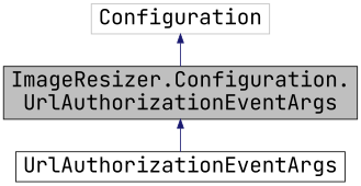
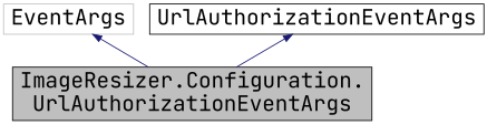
  digraph {
    fontname="JetBrains Mono"
    node [color=black fillcolor=white fontname="JetBrains Mono" fontsize=24 shape=record style=filled]
    edge [color=midnightblue dir=back fontname="JetBrains Mono" fontsize=24 labelfontname=Helvetica labelfontsize=24 style=solid]
    n1 [fillcolor=grey75 fontcolor=black height=0.2 label="ImageResizer.Configuration.\lUrlAuthorizationEventArgs" width=0.4]
-   n2 [color=grey75 height=0.2 label=Configuration width=0.4]
+   n2 [color=grey75 height=0.2 label=EventArgs width=0.4]
    n3 [height=0.2 label=UrlAuthorizationEventArgs width=0.4]
    n2 -> n1
-   n1 -> n3
+   n3 -> n1
  }
